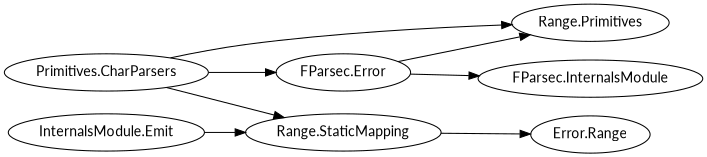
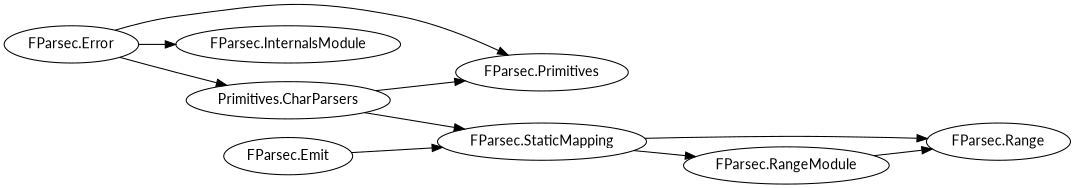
  digraph {
    fontname=Lato
    fontsize=10
    rankdir=LR
    node [fontname=Lato]
    edge [fontname=Lato]
    "FParsec.Error"
-   "FParsec.Primitives" [label="Range.Primitives"]
-   "FParsec.StaticMapping" [label="Range.StaticMapping"]
+   "FParsec.Primitives"
+   "FParsec.StaticMapping"
    "FParsec.InternalsModule"
-   "FParsec.Range" [label="Error.Range"]
-   "FParsec.Emit" [label="InternalsModule.Emit"]
+   "FParsec.Range"
+   "FParsec.RangeModule"
+   "FParsec.Emit"
    n8 [label="Primitives.CharParsers"]
    subgraph sub_1 {
      rank=none
      "FParsec.Error"
      "FParsec.Primitives"
      "FParsec.StaticMapping"
    }
    subgraph sub_2 {
      rank=none
      "FParsec.InternalsModule"
    }
    subgraph sub_3 {
      rank=none
      "FParsec.Error"
    }
    subgraph sub_4 {
      rank=none
      "FParsec.Range"
    }
    subgraph sub_5 {
      rank=none
      "FParsec.Range"
+     "FParsec.RangeModule"
      "FParsec.Emit"
    }
    "FParsec.Error" -> "FParsec.Primitives"
    "FParsec.Error" -> "FParsec.InternalsModule"
    "FParsec.StaticMapping" -> "FParsec.Range"
+   "FParsec.StaticMapping" -> "FParsec.RangeModule"
+   "FParsec.RangeModule" -> "FParsec.Range"
    "FParsec.Emit" -> "FParsec.StaticMapping"
-   n8 -> "FParsec.Error"
+   "FParsec.Error" -> n8
    n8 -> "FParsec.Primitives"
    n8 -> "FParsec.StaticMapping"
  }
